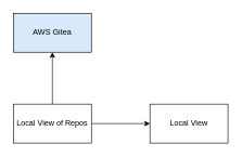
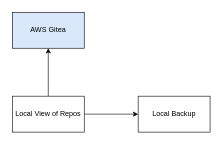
  <mxCell id="0" />
  <mxCell id="1" parent="0" />
  <mxCell id="2" value="AWS Gitea" style="rounded=0;whiteSpace=wrap;html=1;fillColor=#dae8fc;" vertex="1" parent="1"><mxGeometry x="20" y="20" width="120" height="60" as="geometry" /></mxCell>
  <mxCell id="3" style="edgeStyle=orthogonalEdgeStyle;rounded=0;orthogonalLoop=1;jettySize=auto;html=1;entryX=0;entryY=0.5;entryDx=0;entryDy=0;" edge="1" parent="1" source="5" target="6"><mxGeometry relative="1" as="geometry" /></mxCell>
  <mxCell id="4" style="edgeStyle=orthogonalEdgeStyle;rounded=0;orthogonalLoop=1;jettySize=auto;html=1;entryX=0.5;entryY=1;entryDx=0;entryDy=0;" edge="1" parent="1" source="5" target="2"><mxGeometry relative="1" as="geometry" /></mxCell>
  <mxCell id="5" value="Local View of Repos" style="rounded=0;whiteSpace=wrap;html=1;" vertex="1" parent="1"><mxGeometry x="20" y="160" width="120" height="60" as="geometry" /></mxCell>
- <mxCell id="6" value="Local View" style="rounded=0;whiteSpace=wrap;html=1;" vertex="1" parent="1"><mxGeometry x="230" y="160" width="120" height="60" as="geometry" /></mxCell>
+ <mxCell id="6" value="Local Backup" style="rounded=0;whiteSpace=wrap;html=1;" vertex="1" parent="1"><mxGeometry x="230" y="160" width="120" height="60" as="geometry" /></mxCell>
